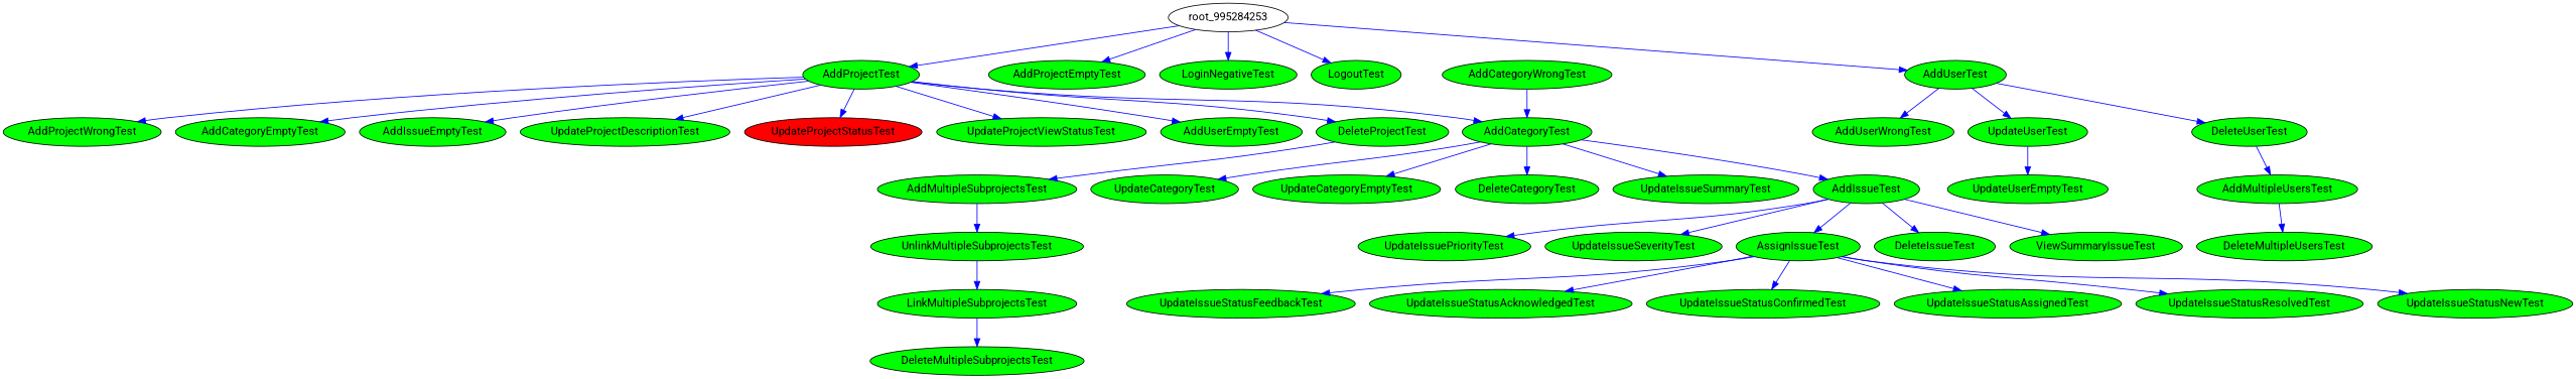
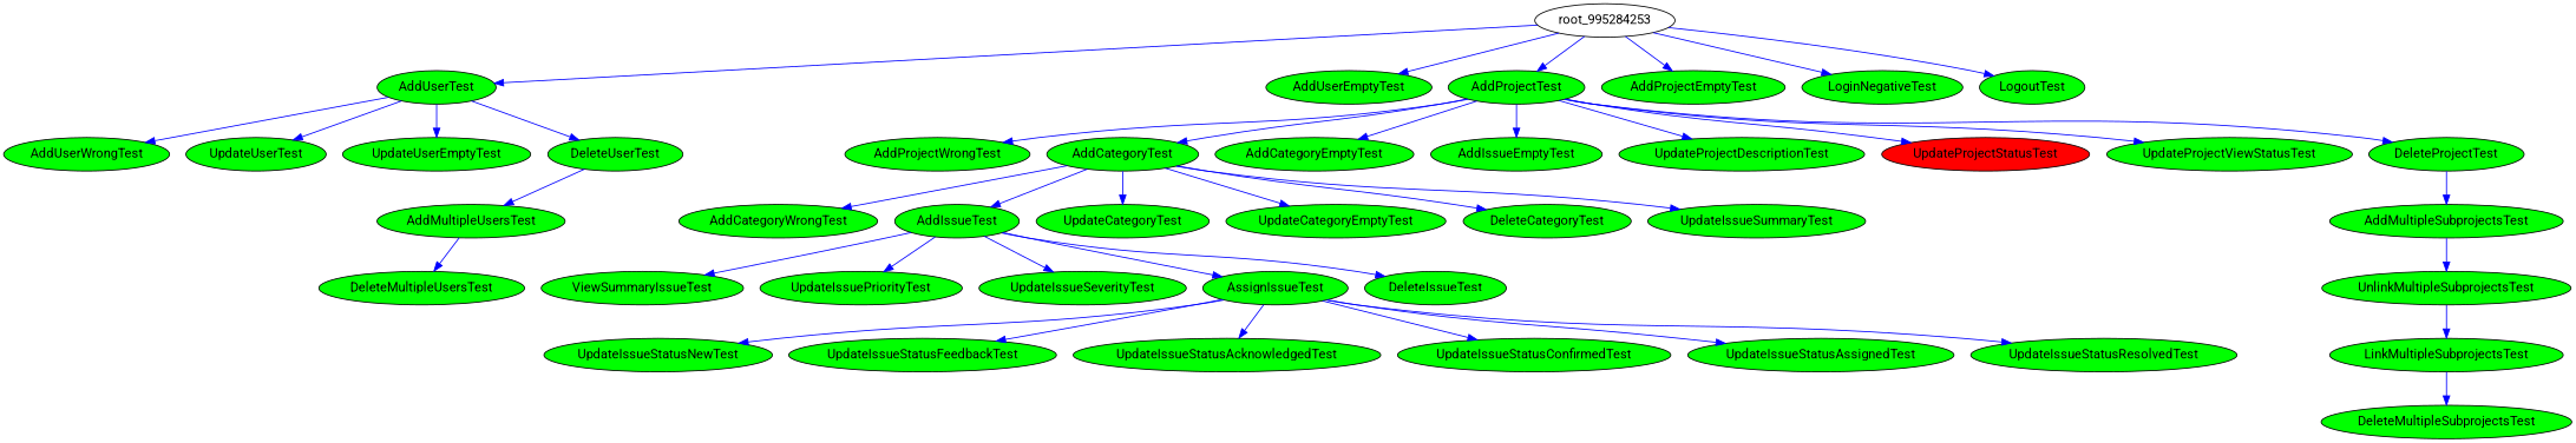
  strict digraph {
    fontname=Roboto
    node [fontname=Roboto fillcolor=green fontcolor=black style=filled]
    edge [color=blue fontname=Roboto]
    n1 [color=black label=root_995284253 fillcolor="" fontcolor="" style=""]
    n2 [label=AddUserTest]
    n3 [label=AddUserEmptyTest]
    n4 [label=AddProjectTest]
    n5 [label=AddProjectEmptyTest]
    n6 [label=LoginNegativeTest]
    n7 [label=LogoutTest]
    n8 [label=AddUserWrongTest]
    n9 [label=UpdateUserTest]
    n10 [label=UpdateUserEmptyTest]
    n11 [label=DeleteUserTest]
    n12 [label=AddProjectWrongTest]
    n13 [label=AddCategoryTest]
    n14 [label=AddCategoryEmptyTest]
    n15 [label=AddIssueEmptyTest]
    n16 [label=UpdateProjectDescriptionTest]
    n17 [fillcolor=red label=UpdateProjectStatusTest]
    n18 [label=UpdateProjectViewStatusTest]
    n19 [label=DeleteProjectTest]
    n20 [label=AddMultipleUsersTest]
    n21 [label=AddCategoryWrongTest]
    n22 [label=AddIssueTest]
    n23 [label=UpdateCategoryTest]
    n24 [label=UpdateCategoryEmptyTest]
    n25 [label=DeleteCategoryTest]
    n26 [label=UpdateIssueSummaryTest]
    n27 [label=AddMultipleSubprojectsTest]
    n28 [label=DeleteMultipleUsersTest]
    n29 [label=ViewSummaryIssueTest]
    n30 [label=UpdateIssuePriorityTest]
    n31 [label=UpdateIssueSeverityTest]
    n32 [label=AssignIssueTest]
    n33 [label=DeleteIssueTest]
    n34 [label=UnlinkMultipleSubprojectsTest]
    n35 [label=UpdateIssueStatusNewTest]
    n36 [label=UpdateIssueStatusFeedbackTest]
    n37 [label=UpdateIssueStatusAcknowledgedTest]
    n38 [label=UpdateIssueStatusConfirmedTest]
    n39 [label=UpdateIssueStatusAssignedTest]
    n40 [label=UpdateIssueStatusResolvedTest]
    n41 [label=LinkMultipleSubprojectsTest]
    n42 [label=DeleteMultipleSubprojectsTest]
    n1 -> n2
-   n4 -> n3
+   n1 -> n3
    n1 -> n4
    n1 -> n5
    n1 -> n6
    n1 -> n7
    n2 -> n8
    n2 -> n9
-   n9 -> n10
+   n2 -> n10
    n2 -> n11
    n4 -> n12
    n4 -> n13
    n4 -> n14
    n4 -> n15
    n4 -> n16
    n4 -> n17
    n4 -> n18
    n4 -> n19
    n11 -> n20
-   n21 -> n13
+   n13 -> n21
    n13 -> n22
    n13 -> n23
    n13 -> n24
    n13 -> n25
    n13 -> n26
    n19 -> n27
    n20 -> n28
    n22 -> n29
    n22 -> n30
    n22 -> n31
    n22 -> n32
    n22 -> n33
    n27 -> n34
    n32 -> n35
    n32 -> n36
    n32 -> n37
    n32 -> n38
    n32 -> n39
    n32 -> n40
    n34 -> n41
    n41 -> n42
  }
